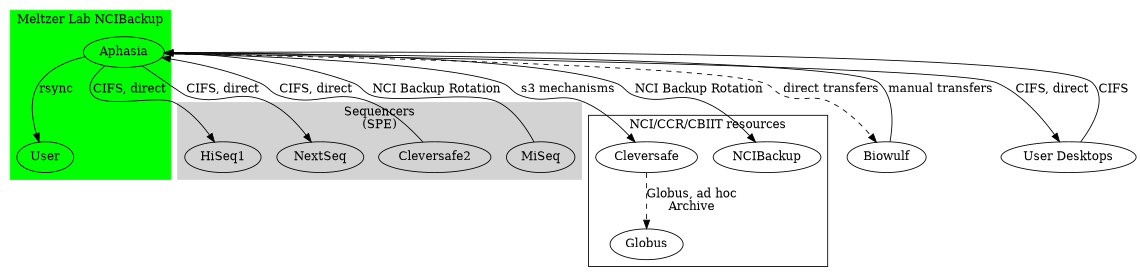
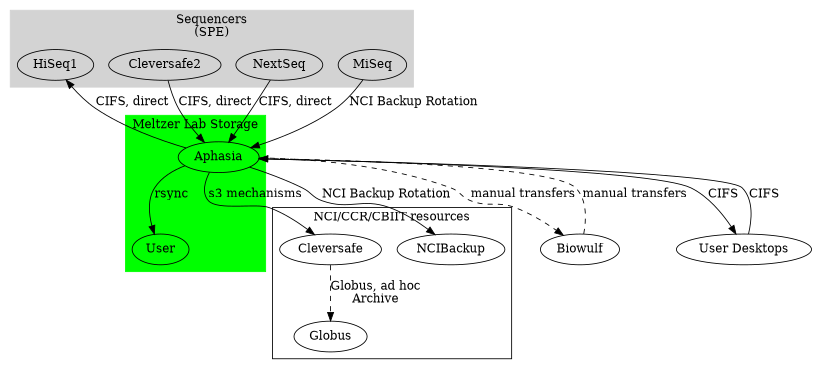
  digraph {
    Aphasia
    n2 [label=User]
    n3 [label=HiSeq1]
    n4 [label=Cleversafe2]
    n5 [label=NextSeq]
    n6 [label=MiSeq]
    Cleversafe
    Globus
    NCIBackup
    Biowulf
    "User Desktops"
    subgraph cluster_1 {
      color=green
-     label="Meltzer Lab NCIBackup"
+     label="Meltzer Lab Storage"
      style=filled
      Aphasia
      n2
    }
    subgraph cluster_2 {
      color=lightgrey
      label="Sequencers\n(SPE)"
      style=filled
      n3
      n4
      n5
      n6
    }
    subgraph cluster_3 {
      label="NCI/CCR/CBIIT resources"
      Cleversafe
      Globus
      NCIBackup
    }
    Aphasia -> n2 [label=rsync]
    Aphasia -> n3 [label="CIFS, direct"]
    Aphasia -> Cleversafe [label="s3 mechanisms"]
    Aphasia -> NCIBackup [label="NCI Backup Rotation"]
-   Aphasia -> Biowulf [label="direct transfers" style=dashed]
-   Aphasia -> "User Desktops" [label="CIFS, direct"]
+   Aphasia -> Biowulf [label="manual transfers" style=dashed]
+   Aphasia -> "User Desktops" [label=CIFS]
    n4 -> Aphasia [label="CIFS, direct"]
-   Aphasia -> n5 [label="CIFS, direct"]
+   n5 -> Aphasia [label="CIFS, direct"]
    n6 -> Aphasia [label="NCI Backup Rotation"]
    Cleversafe -> Globus [label="Globus, ad hoc\nArchive" style=dashed]
-   Biowulf -> Aphasia [label="manual transfers" style=solid]
+   Biowulf -> Aphasia [label="manual transfers" style=dashed]
    "User Desktops" -> Aphasia [label=CIFS]
  }
